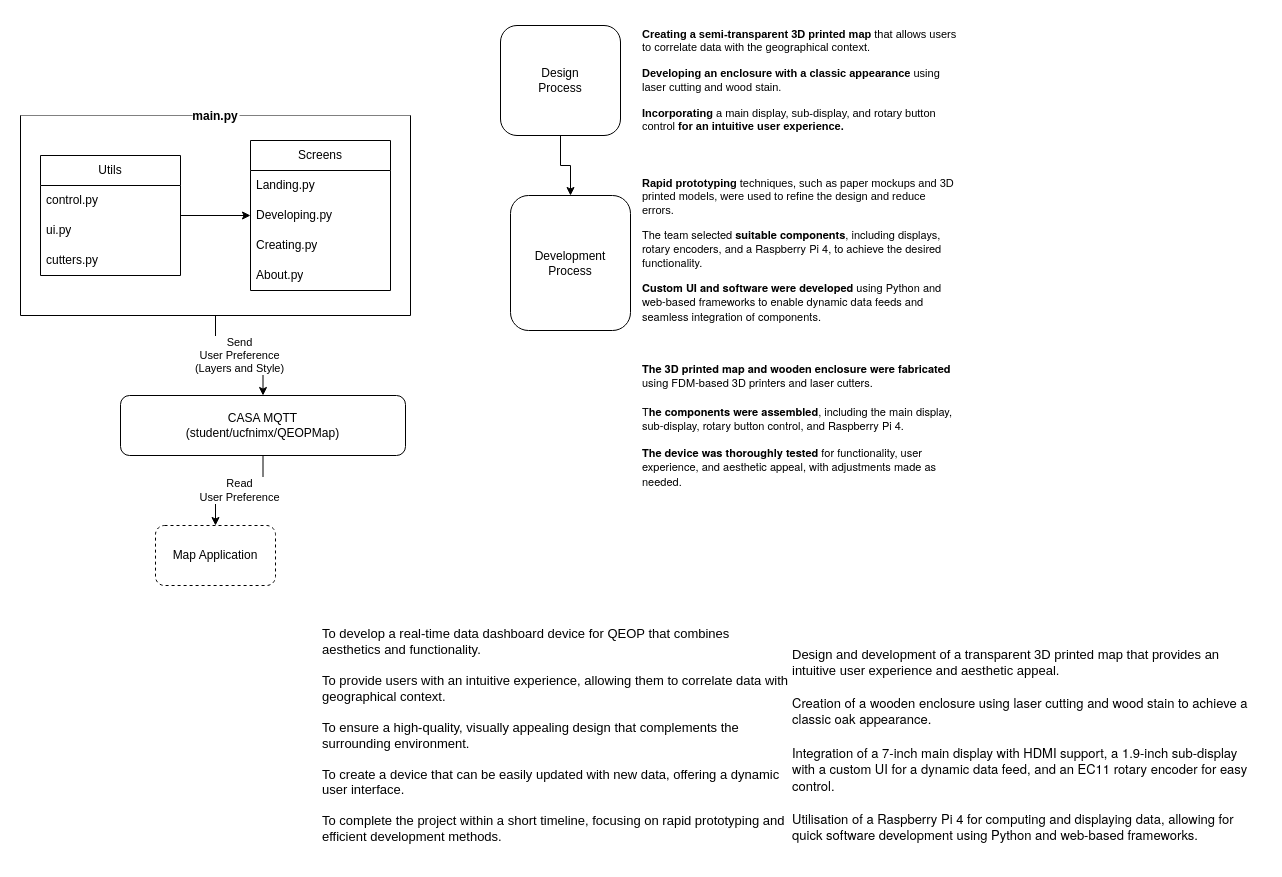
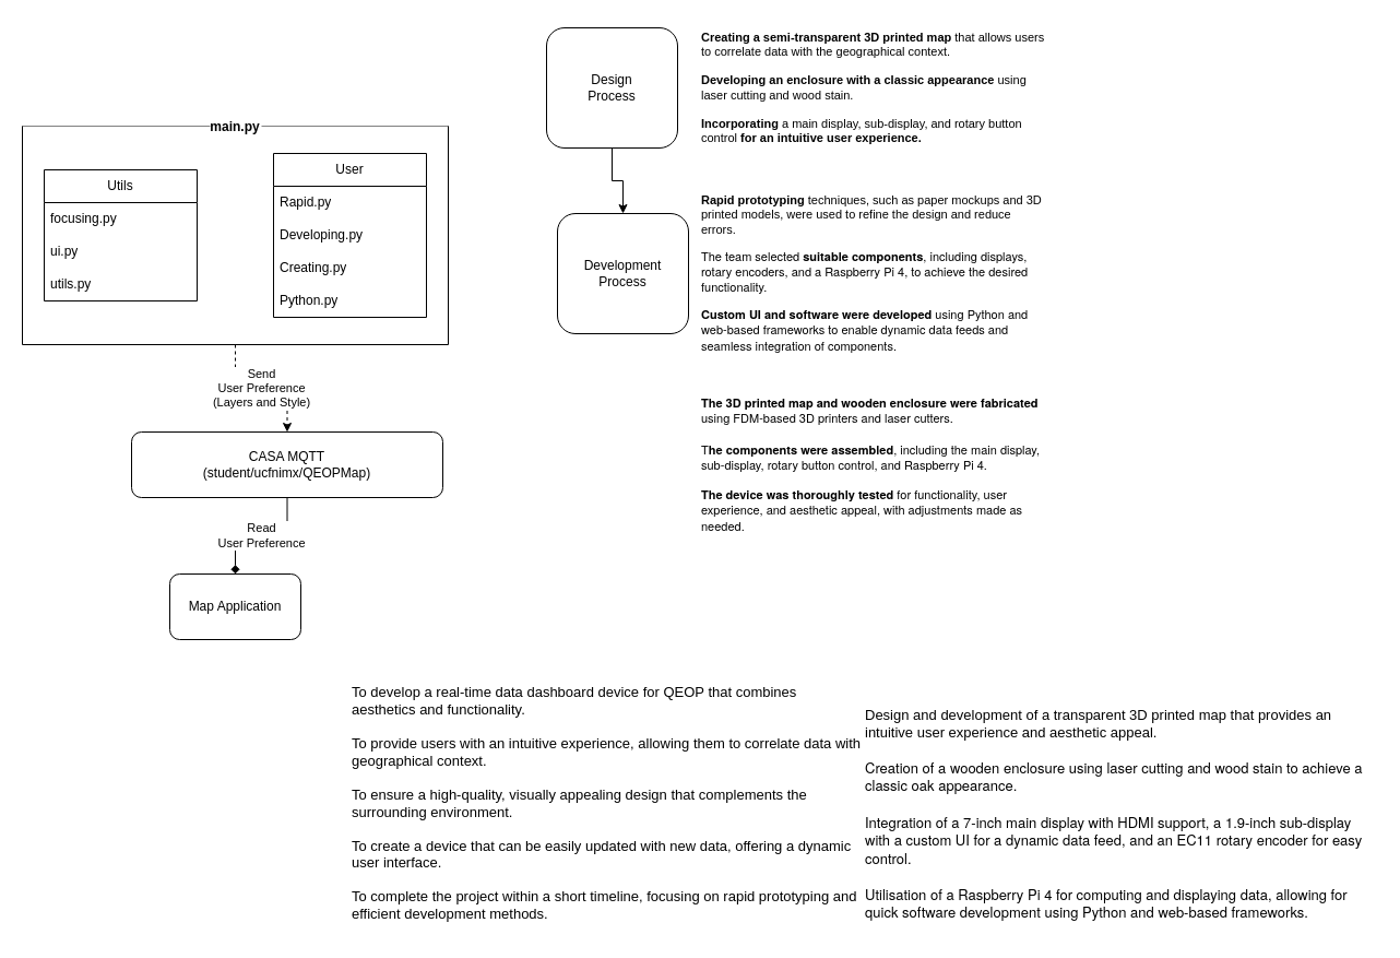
  <mxCell id="0" />
  <mxCell id="1" parent="0" />
- <mxCell id="2" value="Send&lt;br&gt;User Preference&lt;br&gt;(Layers and Style)" style="edgeStyle=orthogonalEdgeStyle;rounded=0;orthogonalLoop=1;jettySize=auto;html=1;entryX=0.5;entryY=0;entryDx=0;entryDy=0;" parent="1" source="3" target="15" edge="1"><mxGeometry relative="1" as="geometry" /></mxCell>
+ <mxCell id="2" value="Send&lt;br&gt;User Preference&lt;br&gt;(Layers and Style)" style="edgeStyle=orthogonalEdgeStyle;rounded=0;orthogonalLoop=1;jettySize=auto;html=1;entryX=0.5;entryY=0;entryDx=0;entryDy=0;dashed=1;" parent="1" source="3" target="15" edge="1"><mxGeometry relative="1" as="geometry" /></mxCell>
  <mxCell id="3" value="main.py" style="swimlane;startSize=0;labelBackgroundColor=default;fillColor=#FFFFFF;gradientColor=none;swimlaneFillColor=default;" parent="1" vertex="1"><mxGeometry x="20" y="115" width="390" height="200" as="geometry" /></mxCell>
- <mxCell id="4" value="Screens" style="swimlane;fontStyle=0;childLayout=stackLayout;horizontal=1;startSize=30;horizontalStack=0;resizeParent=1;resizeParentMax=0;resizeLast=0;collapsible=1;marginBottom=0;whiteSpace=wrap;html=1;swimlaneFillColor=default;" parent="3" vertex="1"><mxGeometry x="230" y="25" width="140" height="150" as="geometry" /></mxCell>
- <mxCell id="5" value="Landing.py" style="text;strokeColor=none;fillColor=none;align=left;verticalAlign=middle;spacingLeft=4;spacingRight=4;overflow=hidden;points=[[0,0.5],[1,0.5]];portConstraint=eastwest;rotatable=0;whiteSpace=wrap;html=1;" parent="4" vertex="1"><mxGeometry y="30" width="140" height="30" as="geometry" /></mxCell>
+ <mxCell id="4" value="User" style="swimlane;fontStyle=0;childLayout=stackLayout;horizontal=1;startSize=30;horizontalStack=0;resizeParent=1;resizeParentMax=0;resizeLast=0;collapsible=1;marginBottom=0;whiteSpace=wrap;html=1;swimlaneFillColor=default;" parent="3" vertex="1"><mxGeometry x="230" y="25" width="140" height="150" as="geometry" /></mxCell>
+ <mxCell id="5" value="Rapid.py" style="text;strokeColor=none;fillColor=none;align=left;verticalAlign=middle;spacingLeft=4;spacingRight=4;overflow=hidden;points=[[0,0.5],[1,0.5]];portConstraint=eastwest;rotatable=0;whiteSpace=wrap;html=1;" parent="4" vertex="1"><mxGeometry y="30" width="140" height="30" as="geometry" /></mxCell>
  <mxCell id="6" value="Developing.py" style="text;strokeColor=none;fillColor=none;align=left;verticalAlign=middle;spacingLeft=4;spacingRight=4;overflow=hidden;points=[[0,0.5],[1,0.5]];portConstraint=eastwest;rotatable=0;whiteSpace=wrap;html=1;" parent="4" vertex="1"><mxGeometry y="60" width="140" height="30" as="geometry" /></mxCell>
  <mxCell id="7" value="Creating.py" style="text;strokeColor=none;fillColor=none;align=left;verticalAlign=middle;spacingLeft=4;spacingRight=4;overflow=hidden;points=[[0,0.5],[1,0.5]];portConstraint=eastwest;rotatable=0;whiteSpace=wrap;html=1;" parent="4" vertex="1"><mxGeometry y="90" width="140" height="30" as="geometry" /></mxCell>
- <mxCell id="8" value="About.py" style="text;strokeColor=none;fillColor=none;align=left;verticalAlign=middle;spacingLeft=4;spacingRight=4;overflow=hidden;points=[[0,0.5],[1,0.5]];portConstraint=eastwest;rotatable=0;whiteSpace=wrap;html=1;" parent="4" vertex="1"><mxGeometry y="120" width="140" height="30" as="geometry" /></mxCell>
- <mxCell id="9" style="edgeStyle=orthogonalEdgeStyle;rounded=0;orthogonalLoop=1;jettySize=auto;html=1;entryX=0;entryY=0.5;entryDx=0;entryDy=0;" parent="3" source="10" target="6" edge="1"><mxGeometry relative="1" as="geometry" /></mxCell>
+ <mxCell id="8" value="Python.py" style="text;strokeColor=none;fillColor=none;align=left;verticalAlign=middle;spacingLeft=4;spacingRight=4;overflow=hidden;points=[[0,0.5],[1,0.5]];portConstraint=eastwest;rotatable=0;whiteSpace=wrap;html=1;" parent="4" vertex="1"><mxGeometry y="120" width="140" height="30" as="geometry" /></mxCell>
  <mxCell id="10" value="Utils" style="swimlane;fontStyle=0;childLayout=stackLayout;horizontal=1;startSize=30;horizontalStack=0;resizeParent=1;resizeParentMax=0;resizeLast=0;collapsible=1;marginBottom=0;whiteSpace=wrap;html=1;swimlaneFillColor=default;" parent="3" vertex="1"><mxGeometry x="20" y="40" width="140" height="120" as="geometry" /></mxCell>
- <mxCell id="11" value="control.py" style="text;strokeColor=none;fillColor=none;align=left;verticalAlign=middle;spacingLeft=4;spacingRight=4;overflow=hidden;points=[[0,0.5],[1,0.5]];portConstraint=eastwest;rotatable=0;whiteSpace=wrap;html=1;" parent="10" vertex="1"><mxGeometry y="30" width="140" height="30" as="geometry" /></mxCell>
+ <mxCell id="11" value="focusing.py" style="text;strokeColor=none;fillColor=none;align=left;verticalAlign=middle;spacingLeft=4;spacingRight=4;overflow=hidden;points=[[0,0.5],[1,0.5]];portConstraint=eastwest;rotatable=0;whiteSpace=wrap;html=1;" parent="10" vertex="1"><mxGeometry y="30" width="140" height="30" as="geometry" /></mxCell>
  <mxCell id="12" value="ui.py" style="text;strokeColor=none;fillColor=none;align=left;verticalAlign=middle;spacingLeft=4;spacingRight=4;overflow=hidden;points=[[0,0.5],[1,0.5]];portConstraint=eastwest;rotatable=0;whiteSpace=wrap;html=1;" parent="10" vertex="1"><mxGeometry y="60" width="140" height="30" as="geometry" /></mxCell>
- <mxCell id="13" value="cutters.py" style="text;strokeColor=none;fillColor=none;align=left;verticalAlign=middle;spacingLeft=4;spacingRight=4;overflow=hidden;points=[[0,0.5],[1,0.5]];portConstraint=eastwest;rotatable=0;whiteSpace=wrap;html=1;" parent="10" vertex="1"><mxGeometry y="90" width="140" height="30" as="geometry" /></mxCell>
- <mxCell id="14" value="Read&lt;br&gt;User Preference" style="edgeStyle=orthogonalEdgeStyle;rounded=0;orthogonalLoop=1;jettySize=auto;html=1;entryX=0.5;entryY=0;entryDx=0;entryDy=0;" parent="1" source="15" target="16" edge="1"><mxGeometry relative="1" as="geometry"><mxPoint x="215" y="485" as="targetPoint" /></mxGeometry></mxCell>
+ <mxCell id="13" value="utils.py" style="text;strokeColor=none;fillColor=none;align=left;verticalAlign=middle;spacingLeft=4;spacingRight=4;overflow=hidden;points=[[0,0.5],[1,0.5]];portConstraint=eastwest;rotatable=0;whiteSpace=wrap;html=1;" parent="10" vertex="1"><mxGeometry y="90" width="140" height="30" as="geometry" /></mxCell>
+ <mxCell id="14" value="Read&lt;br&gt;User Preference" style="edgeStyle=orthogonalEdgeStyle;rounded=0;orthogonalLoop=1;jettySize=auto;html=1;entryX=0.5;entryY=0;entryDx=0;entryDy=0;endArrow=diamond;" parent="1" source="15" target="16" edge="1"><mxGeometry relative="1" as="geometry"><mxPoint x="215" y="485" as="targetPoint" /></mxGeometry></mxCell>
  <mxCell id="15" value="CASA MQTT&lt;br&gt;(student/ucfnimx/QEOPMap)" style="rounded=1;whiteSpace=wrap;html=1;labelBackgroundColor=default;fillColor=#FFFFFF;gradientColor=none;" parent="1" vertex="1"><mxGeometry x="120" y="395" width="285" height="60" as="geometry" /></mxCell>
- <mxCell id="16" value="Map Application" style="rounded=1;whiteSpace=wrap;html=1;labelBackgroundColor=default;fillColor=#FFFFFF;gradientColor=none;dashed=1;" parent="1" vertex="1"><mxGeometry x="155" y="525" width="120" height="60" as="geometry" /></mxCell>
+ <mxCell id="16" value="Map Application" style="rounded=1;whiteSpace=wrap;html=1;labelBackgroundColor=default;fillColor=#FFFFFF;gradientColor=none;" parent="1" vertex="1"><mxGeometry x="155" y="525" width="120" height="60" as="geometry" /></mxCell>
  <mxCell id="17" style="edgeStyle=orthogonalEdgeStyle;rounded=0;orthogonalLoop=1;jettySize=auto;html=1;entryX=0.5;entryY=0;entryDx=0;entryDy=0;" parent="1" source="18" target="19" edge="1"><mxGeometry relative="1" as="geometry" /></mxCell>
  <mxCell id="18" value="Design&lt;br&gt;Process" style="rounded=1;whiteSpace=wrap;html=1;" parent="1" vertex="1"><mxGeometry x="500" y="25" width="120" height="110" as="geometry" /></mxCell>
- <mxCell id="19" value="Development&lt;br&gt;Process" style="rounded=1;whiteSpace=wrap;html=1;" parent="1" vertex="1"><mxGeometry x="510" y="195" width="120" height="135" as="geometry" /></mxCell>
+ <mxCell id="19" value="Development&lt;br&gt;Process" style="rounded=1;whiteSpace=wrap;html=1;" parent="1" vertex="1"><mxGeometry x="510" y="195" width="120" height="110" as="geometry" /></mxCell>
  <mxCell id="20" value="&lt;span style=&quot;background-color: initial;&quot;&gt;&lt;b&gt;Rapid prototyping&lt;/b&gt; techniques, such as paper mockups&amp;nbsp;&lt;/span&gt;&lt;span style=&quot;background-color: initial;&quot;&gt;and 3D printed models, were used to refine the design and reduce errors&lt;/span&gt;&lt;span style=&quot;background-color: initial;&quot;&gt;.&lt;/span&gt;&lt;span style=&quot;background-color: initial;&quot;&gt;&lt;br&gt;&lt;/span&gt;&lt;p&gt;&lt;span style=&quot;font-family: &amp;quot;Helvetica Neue&amp;quot;; background-color: initial;&quot;&gt;The team&amp;nbsp;&lt;/span&gt;&lt;span style=&quot;font-family: &amp;quot;Helvetica Neue&amp;quot;; background-color: initial;&quot;&gt;selected &lt;b&gt;suitable components&lt;/b&gt;, including displays, rotary encoders, and a&amp;nbsp;&lt;/span&gt;&lt;span style=&quot;font-family: &amp;quot;Helvetica Neue&amp;quot;; background-color: initial;&quot;&gt;Raspberry Pi 4, to achieve the desired functionality.&lt;/span&gt;&lt;/p&gt;&lt;span style=&quot;font-family: &amp;quot;Helvetica Neue&amp;quot;; background-color: initial;&quot;&gt;&lt;b&gt;Custom&amp;nbsp;&lt;/b&gt;&lt;/span&gt;&lt;span style=&quot;font-family: &amp;quot;Helvetica Neue&amp;quot;; background-color: initial;&quot;&gt;&lt;b&gt;UI and software were developed&lt;/b&gt; using Python and web-based frameworks to enable&amp;nbsp;&lt;/span&gt;&lt;span style=&quot;font-family: &amp;quot;Helvetica Neue&amp;quot;; background-color: initial;&quot;&gt;dynamic data feeds and seamless integration of components.&lt;/span&gt;" style="text;html=1;strokeColor=none;fillColor=none;align=left;verticalAlign=middle;whiteSpace=wrap;rounded=0;fontSize=11;fontFamily=Helvetica;" parent="1" vertex="1"><mxGeometry x="640" y="190" width="320" height="120" as="geometry" /></mxCell>
  <mxCell id="21" value="&lt;b style=&quot;background-color: initial; border-color: var(--border-color);&quot;&gt;Creating a semi-transparent 3D printed map&lt;/b&gt;&lt;span style=&quot;background-color: initial;&quot;&gt;&amp;nbsp;&lt;/span&gt;&lt;span style=&quot;background-color: initial;&quot;&gt;that allows users to correlate data with the geographical context.&lt;/span&gt;&lt;br&gt;&lt;span style=&quot;font-size: 5px;&quot;&gt;&lt;br&gt;&lt;/span&gt;&lt;b style=&quot;background-color: initial; border-color: var(--border-color);&quot;&gt;Developing an enclosure with a classic appearance&lt;/b&gt;&lt;span style=&quot;background-color: initial;&quot;&gt;&amp;nbsp;&lt;/span&gt;&lt;span style=&quot;background-color: initial;&quot;&gt;using laser cutting and wood stain.&lt;/span&gt;&lt;br&gt;&lt;br&gt;&lt;b style=&quot;background-color: initial; border-color: var(--border-color);&quot;&gt;Incorporating&lt;/b&gt;&lt;span style=&quot;background-color: initial;&quot;&gt;&amp;nbsp;&lt;/span&gt;&lt;span style=&quot;background-color: initial;&quot;&gt;a main display, sub-display, and rotary button control&lt;/span&gt;&lt;span style=&quot;background-color: initial;&quot;&gt;&amp;nbsp;&lt;/span&gt;&lt;b style=&quot;background-color: initial; border-color: var(--border-color);&quot;&gt;for an intuitive user experience.&lt;/b&gt;" style="text;html=1;strokeColor=none;fillColor=none;align=left;verticalAlign=middle;whiteSpace=wrap;rounded=0;fontSize=11;fontFamily=Helvetica;" parent="1" vertex="1"><mxGeometry x="640" y="20" width="320" height="120" as="geometry" /></mxCell>
  <mxCell id="22" value="&lt;span style=&quot;font-family: &amp;quot;Helvetica Neue&amp;quot;; text-indent: -18pt; background-color: initial;&quot;&gt;&lt;b&gt;The 3D printed map and wooden enclosure were&amp;nbsp;&lt;/b&gt;&lt;/span&gt;&lt;span style=&quot;font-family: &amp;quot;Helvetica Neue&amp;quot;; text-indent: -18pt; background-color: initial;&quot;&gt;&lt;b&gt;fabricated&lt;/b&gt; using FDM-based 3D printers and laser cutters.&lt;/span&gt;&lt;span style=&quot;font-family: &amp;quot;Helvetica Neue&amp;quot;; text-indent: -18pt; background-color: initial;&quot;&gt;&lt;br&gt;&lt;/span&gt;&lt;span style=&quot;font-family: &amp;quot;Helvetica Neue&amp;quot;; text-indent: -18pt; background-color: initial;&quot;&gt;&lt;br&gt;T&lt;b&gt;he components were&amp;nbsp;&lt;/b&gt;&lt;/span&gt;&lt;span style=&quot;font-family: &amp;quot;Helvetica Neue&amp;quot;; text-indent: -18pt; background-color: initial;&quot;&gt;&lt;b&gt;assembled&lt;/b&gt;, including the main display, sub-display, rotary button control, and&amp;nbsp;&lt;/span&gt;&lt;span style=&quot;font-family: &amp;quot;Helvetica Neue&amp;quot;; text-indent: -18pt; background-color: initial;&quot;&gt;Raspberry Pi 4.&lt;/span&gt;&lt;span style=&quot;font-family: &amp;quot;Helvetica Neue&amp;quot;; text-indent: -18pt; background-color: initial;&quot;&gt;&lt;br&gt;&lt;/span&gt;&lt;br&gt;&lt;span style=&quot;font-family: &amp;quot;Helvetica Neue&amp;quot;; text-indent: -18pt; background-color: initial;&quot;&gt;&lt;b&gt;The device was&amp;nbsp;&lt;/b&gt;&lt;/span&gt;&lt;span style=&quot;font-family: &amp;quot;Helvetica Neue&amp;quot;; text-indent: -18pt; background-color: initial;&quot;&gt;&lt;b&gt;thoroughly tested&lt;/b&gt; for functionality, user experience, and aesthetic appeal,&amp;nbsp;&lt;/span&gt;&lt;span style=&quot;font-family: &amp;quot;Helvetica Neue&amp;quot;; text-indent: -18pt; background-color: initial;&quot;&gt;with adjustments made as needed.&lt;/span&gt;&lt;span style=&quot;font-family: &amp;quot;Helvetica Neue&amp;quot;; text-indent: -18pt; background-color: initial;&quot;&gt;&lt;br&gt;&lt;/span&gt;" style="text;html=1;strokeColor=none;fillColor=none;align=left;verticalAlign=middle;whiteSpace=wrap;rounded=0;fontSize=11;fontFamily=Helvetica;" parent="1" vertex="1"><mxGeometry x="640" y="365" width="320" height="120" as="geometry" /></mxCell>
  <mxCell id="23" value="&lt;p style=&quot;margin: 0cm; vertical-align: baseline;&quot;&gt;&lt;font style=&quot;font-size: 13px;&quot;&gt;To develop a real-time data dashboard device for QEOP that combines aesthetics and functionality.&lt;/font&gt;&lt;/p&gt;&lt;p style=&quot;margin: 0cm; vertical-align: baseline;&quot;&gt;&lt;font style=&quot;font-size: 13px;&quot;&gt;&amp;nbsp;&lt;/font&gt;&lt;/p&gt;&lt;p style=&quot;margin: 0cm; vertical-align: baseline;&quot;&gt;&lt;font style=&quot;font-size: 13px;&quot;&gt;To provide users with an intuitive experience, allowing them to correlate data with geographical context.&lt;/font&gt;&lt;/p&gt;&lt;p style=&quot;margin: 0cm; vertical-align: baseline;&quot;&gt;&lt;font style=&quot;font-size: 13px;&quot;&gt;&amp;nbsp;&lt;/font&gt;&lt;/p&gt;&lt;p style=&quot;margin: 0cm; vertical-align: baseline;&quot;&gt;&lt;font style=&quot;font-size: 13px;&quot;&gt;To ensure a high-quality, visually appealing design that complements the surrounding environment.&lt;/font&gt;&lt;/p&gt;&lt;p style=&quot;margin: 0cm; vertical-align: baseline;&quot;&gt;&lt;font style=&quot;font-size: 13px;&quot;&gt;&amp;nbsp;&lt;/font&gt;&lt;/p&gt;&lt;p style=&quot;margin: 0cm; vertical-align: baseline;&quot;&gt;&lt;font style=&quot;font-size: 13px;&quot;&gt;To create a device that can be easily updated with new data, offering a dynamic user interface.&lt;/font&gt;&lt;/p&gt;&lt;p style=&quot;margin: 0cm; vertical-align: baseline;&quot;&gt;&lt;font style=&quot;font-size: 13px;&quot;&gt;&amp;nbsp;&lt;/font&gt;&lt;/p&gt;&lt;p style=&quot;margin: 0cm; vertical-align: baseline;&quot;&gt;&lt;font style=&quot;font-size: 13px;&quot;&gt;To complete the project within a short timeline, focusing on rapid prototyping and efficient development methods.&lt;/font&gt;&lt;/p&gt;" style="text;html=1;strokeColor=none;fillColor=none;align=left;verticalAlign=middle;whiteSpace=wrap;rounded=0;fontSize=13;labelBackgroundColor=default;" vertex="1" parent="1"><mxGeometry x="320" y="625" width="470" height="220" as="geometry" /></mxCell>
  <mxCell id="24" value="&lt;p style=&quot;margin: 0cm; font-family: Calibri, sans-serif;&quot; class=&quot;MsoNormal&quot;&gt;&lt;font style=&quot;font-size: 13px;&quot;&gt;Design and development of a transparent 3D printed map that provides an intuitive user experience and aesthetic appeal.&lt;/font&gt;&lt;/p&gt;&lt;p style=&quot;margin: 0cm; font-family: Calibri, sans-serif;&quot; class=&quot;MsoNormal&quot;&gt;&lt;span style=&quot;font-family: &amp;quot;Helvetica Neue&amp;quot;;&quot;&gt;&lt;font style=&quot;font-size: 13px;&quot;&gt;&amp;nbsp;&lt;/font&gt;&lt;/span&gt;&lt;/p&gt;&lt;p style=&quot;margin: 0cm; font-family: Calibri, sans-serif;&quot; class=&quot;MsoNormal&quot;&gt;&lt;span style=&quot;font-family: &amp;quot;Helvetica Neue&amp;quot;;&quot;&gt;&lt;font style=&quot;font-size: 13px;&quot;&gt;Creation of a wooden enclosure using laser cutting and wood stain to achieve a classic oak appearance.&lt;/font&gt;&lt;/span&gt;&lt;/p&gt;&lt;p style=&quot;margin: 0cm; font-family: Calibri, sans-serif;&quot; class=&quot;MsoNormal&quot;&gt;&lt;span style=&quot;font-family: &amp;quot;Helvetica Neue&amp;quot;;&quot;&gt;&lt;font style=&quot;font-size: 13px;&quot;&gt;&amp;nbsp;&lt;/font&gt;&lt;/span&gt;&lt;/p&gt;&lt;p style=&quot;margin: 0cm; font-family: Calibri, sans-serif;&quot; class=&quot;MsoNormal&quot;&gt;&lt;span style=&quot;font-family: &amp;quot;Helvetica Neue&amp;quot;;&quot;&gt;&lt;font style=&quot;font-size: 13px;&quot;&gt;Integration of a 7-inch main display with HDMI support, a 1.9-inch sub-display with a custom UI for a dynamic data feed, and an EC11 rotary encoder for easy control.&lt;/font&gt;&lt;/span&gt;&lt;/p&gt;&lt;p style=&quot;margin: 0cm; font-family: Calibri, sans-serif;&quot; class=&quot;MsoNormal&quot;&gt;&lt;span style=&quot;font-family: &amp;quot;Helvetica Neue&amp;quot;;&quot;&gt;&lt;font style=&quot;font-size: 13px;&quot;&gt;&amp;nbsp;&lt;/font&gt;&lt;/span&gt;&lt;/p&gt;&lt;p style=&quot;margin: 0cm; font-family: Calibri, sans-serif;&quot; class=&quot;MsoNormal&quot;&gt;&lt;span style=&quot;font-family: &amp;quot;Helvetica Neue&amp;quot;;&quot;&gt;&lt;font style=&quot;font-size: 13px;&quot;&gt;Utilisation of a Raspberry Pi 4 for computing and displaying data, allowing for quick software development using Python and web-based frameworks.&lt;/font&gt;&lt;/span&gt;&lt;/p&gt;" style="text;html=1;strokeColor=none;fillColor=none;align=left;verticalAlign=middle;whiteSpace=wrap;rounded=0;fontSize=13;fontFamily=Helvetica;labelBackgroundColor=default;" vertex="1" parent="1"><mxGeometry x="790" y="635" width="470" height="220" as="geometry" /></mxCell>
